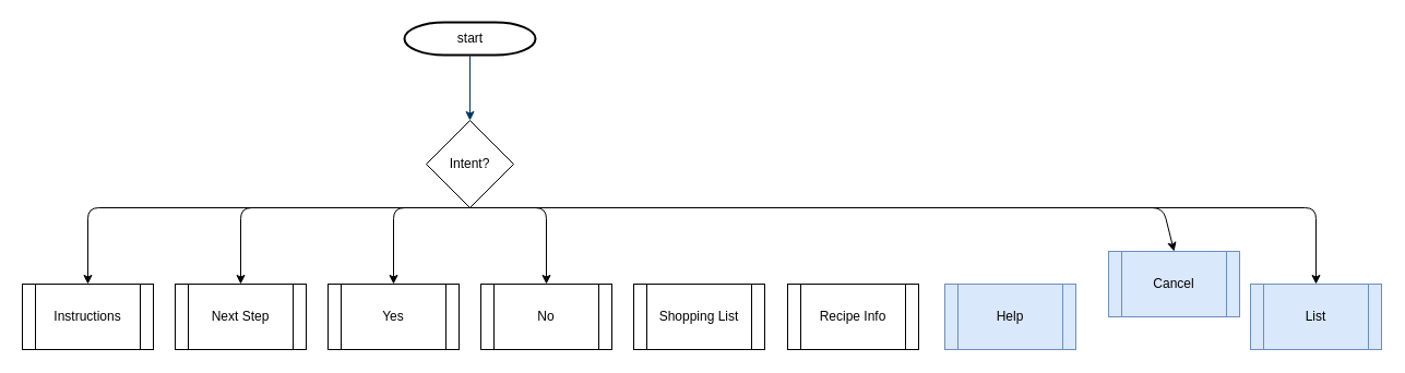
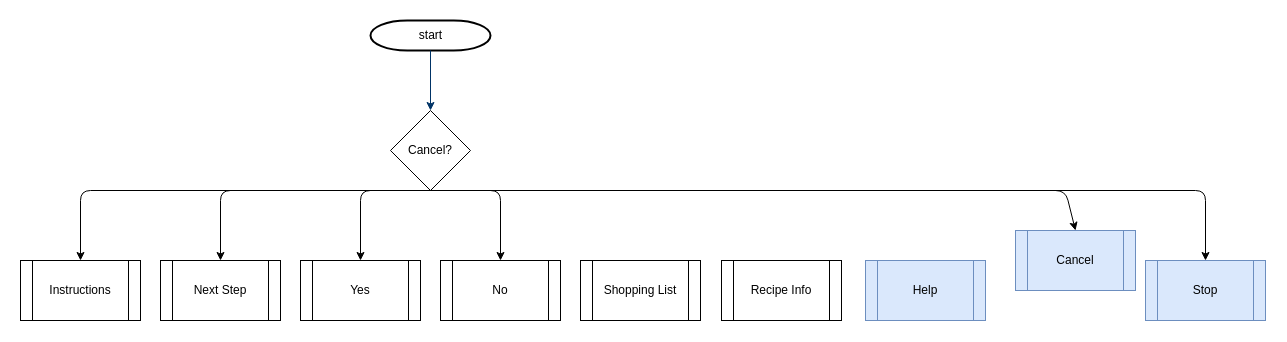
  <mxCell id="0" />
  <mxCell id="1" parent="0" />
  <mxCell id="2" value="start" style="shape=mxgraph.flowchart.terminator;strokeWidth=2;gradientColor=none;gradientDirection=north;fontStyle=0;html=1;" vertex="1" parent="1"><mxGeometry x="370" y="20" width="120" height="30" as="geometry" /></mxCell>
  <mxCell id="3" style="fontStyle=1;strokeColor=#003366;strokeWidth=1;html=1;" edge="1" parent="1" source="2"><mxGeometry relative="1" as="geometry"><mxPoint x="430" y="110" as="targetPoint" /></mxGeometry></mxCell>
- <mxCell id="4" value="Intent?" style="rhombus;whiteSpace=wrap;html=1;" vertex="1" parent="1"><mxGeometry x="390" y="110" width="80" height="80" as="geometry" /></mxCell>
+ <mxCell id="4" value="Cancel?" style="rhombus;whiteSpace=wrap;html=1;" vertex="1" parent="1"><mxGeometry x="390" y="110" width="80" height="80" as="geometry" /></mxCell>
  <mxCell id="5" value="Instructions" style="shape=process;whiteSpace=wrap;html=1;backgroundOutline=1;" vertex="1" parent="1"><mxGeometry x="20" y="260" width="120" height="60" as="geometry" /></mxCell>
  <mxCell id="6" value="Next Step" style="shape=process;whiteSpace=wrap;html=1;backgroundOutline=1;" vertex="1" parent="1"><mxGeometry x="160" y="260" width="120" height="60" as="geometry" /></mxCell>
  <mxCell id="7" value="Yes" style="shape=process;whiteSpace=wrap;html=1;backgroundOutline=1;" vertex="1" parent="1"><mxGeometry x="300" y="260" width="120" height="60" as="geometry" /></mxCell>
  <mxCell id="8" value="No" style="shape=process;whiteSpace=wrap;html=1;backgroundOutline=1;" vertex="1" parent="1"><mxGeometry x="440" y="260" width="120" height="60" as="geometry" /></mxCell>
  <mxCell id="9" value="Help" style="shape=process;whiteSpace=wrap;html=1;backgroundOutline=1;fillColor=#dae8fc;strokeColor=#6c8ebf;" vertex="1" parent="1"><mxGeometry x="865" y="260" width="120" height="60" as="geometry" /></mxCell>
  <mxCell id="10" value="Cancel" style="shape=process;whiteSpace=wrap;html=1;backgroundOutline=1;fillColor=#dae8fc;strokeColor=#6c8ebf;" vertex="1" parent="1"><mxGeometry x="1015" y="230" width="120" height="60" as="geometry" /></mxCell>
- <mxCell id="11" value="List" style="shape=process;whiteSpace=wrap;html=1;backgroundOutline=1;fillColor=#dae8fc;strokeColor=#6c8ebf;" vertex="1" parent="1"><mxGeometry x="1145" y="260" width="120" height="60" as="geometry" /></mxCell>
+ <mxCell id="11" value="Stop" style="shape=process;whiteSpace=wrap;html=1;backgroundOutline=1;fillColor=#dae8fc;strokeColor=#6c8ebf;" vertex="1" parent="1"><mxGeometry x="1145" y="260" width="120" height="60" as="geometry" /></mxCell>
  <mxCell id="12" value="" style="endArrow=classic;html=1;exitX=0.5;exitY=1;exitDx=0;exitDy=0;entryX=0.5;entryY=0;entryDx=0;entryDy=0;" edge="1" parent="1" source="4" target="5"><mxGeometry width="50" height="50" relative="1" as="geometry"><mxPoint x="465" y="460" as="sourcePoint" /><mxPoint x="515" y="410" as="targetPoint" /><Array as="points"><mxPoint x="80" y="190" /></Array></mxGeometry></mxCell>
  <mxCell id="13" value="" style="endArrow=classic;html=1;exitX=0.5;exitY=1;exitDx=0;exitDy=0;entryX=0.5;entryY=0;entryDx=0;entryDy=0;" edge="1" parent="1" source="4" target="6"><mxGeometry width="50" height="50" relative="1" as="geometry"><mxPoint x="425" y="190" as="sourcePoint" /><mxPoint x="515" y="410" as="targetPoint" /><Array as="points"><mxPoint x="220" y="190" /></Array></mxGeometry></mxCell>
  <mxCell id="14" value="" style="endArrow=classic;html=1;exitX=0.5;exitY=1;exitDx=0;exitDy=0;entryX=0.5;entryY=0;entryDx=0;entryDy=0;" edge="1" parent="1" source="4" target="10"><mxGeometry width="50" height="50" relative="1" as="geometry"><mxPoint x="715" y="460" as="sourcePoint" /><mxPoint x="765" y="410" as="targetPoint" /><Array as="points"><mxPoint x="780" y="190" /><mxPoint x="1065" y="190" /></Array></mxGeometry></mxCell>
  <mxCell id="15" value="" style="endArrow=classic;html=1;entryX=0.5;entryY=0;entryDx=0;entryDy=0;exitX=0.5;exitY=1;exitDx=0;exitDy=0;" edge="1" parent="1" source="4" target="11"><mxGeometry width="50" height="50" relative="1" as="geometry"><mxPoint x="435" y="190" as="sourcePoint" /><mxPoint x="790" y="270" as="targetPoint" /><Array as="points"><mxPoint x="920" y="190" /><mxPoint x="1205" y="190" /></Array></mxGeometry></mxCell>
  <mxCell id="16" value="" style="endArrow=classic;html=1;exitX=0.5;exitY=1;exitDx=0;exitDy=0;entryX=0.5;entryY=0;entryDx=0;entryDy=0;" edge="1" parent="1" source="4" target="7"><mxGeometry width="50" height="50" relative="1" as="geometry"><mxPoint x="215" y="460" as="sourcePoint" /><mxPoint x="265" y="410" as="targetPoint" /><Array as="points"><mxPoint x="360" y="190" /></Array></mxGeometry></mxCell>
  <mxCell id="17" value="" style="endArrow=classic;html=1;entryX=0.5;entryY=0;entryDx=0;entryDy=0;exitX=0.5;exitY=1;exitDx=0;exitDy=0;" edge="1" parent="1" source="4" target="8"><mxGeometry width="50" height="50" relative="1" as="geometry"><mxPoint x="425" y="180" as="sourcePoint" /><mxPoint x="370" y="270" as="targetPoint" /><Array as="points"><mxPoint x="500" y="190" /></Array></mxGeometry></mxCell>
  <mxCell id="18" value="Shopping List" style="shape=process;whiteSpace=wrap;html=1;backgroundOutline=1;" vertex="1" parent="1"><mxGeometry x="580" y="260" width="120" height="60" as="geometry" /></mxCell>
  <mxCell id="19" value="Recipe Info" style="shape=process;whiteSpace=wrap;html=1;backgroundOutline=1;" vertex="1" parent="1"><mxGeometry x="721" y="260" width="120" height="60" as="geometry" /></mxCell>
